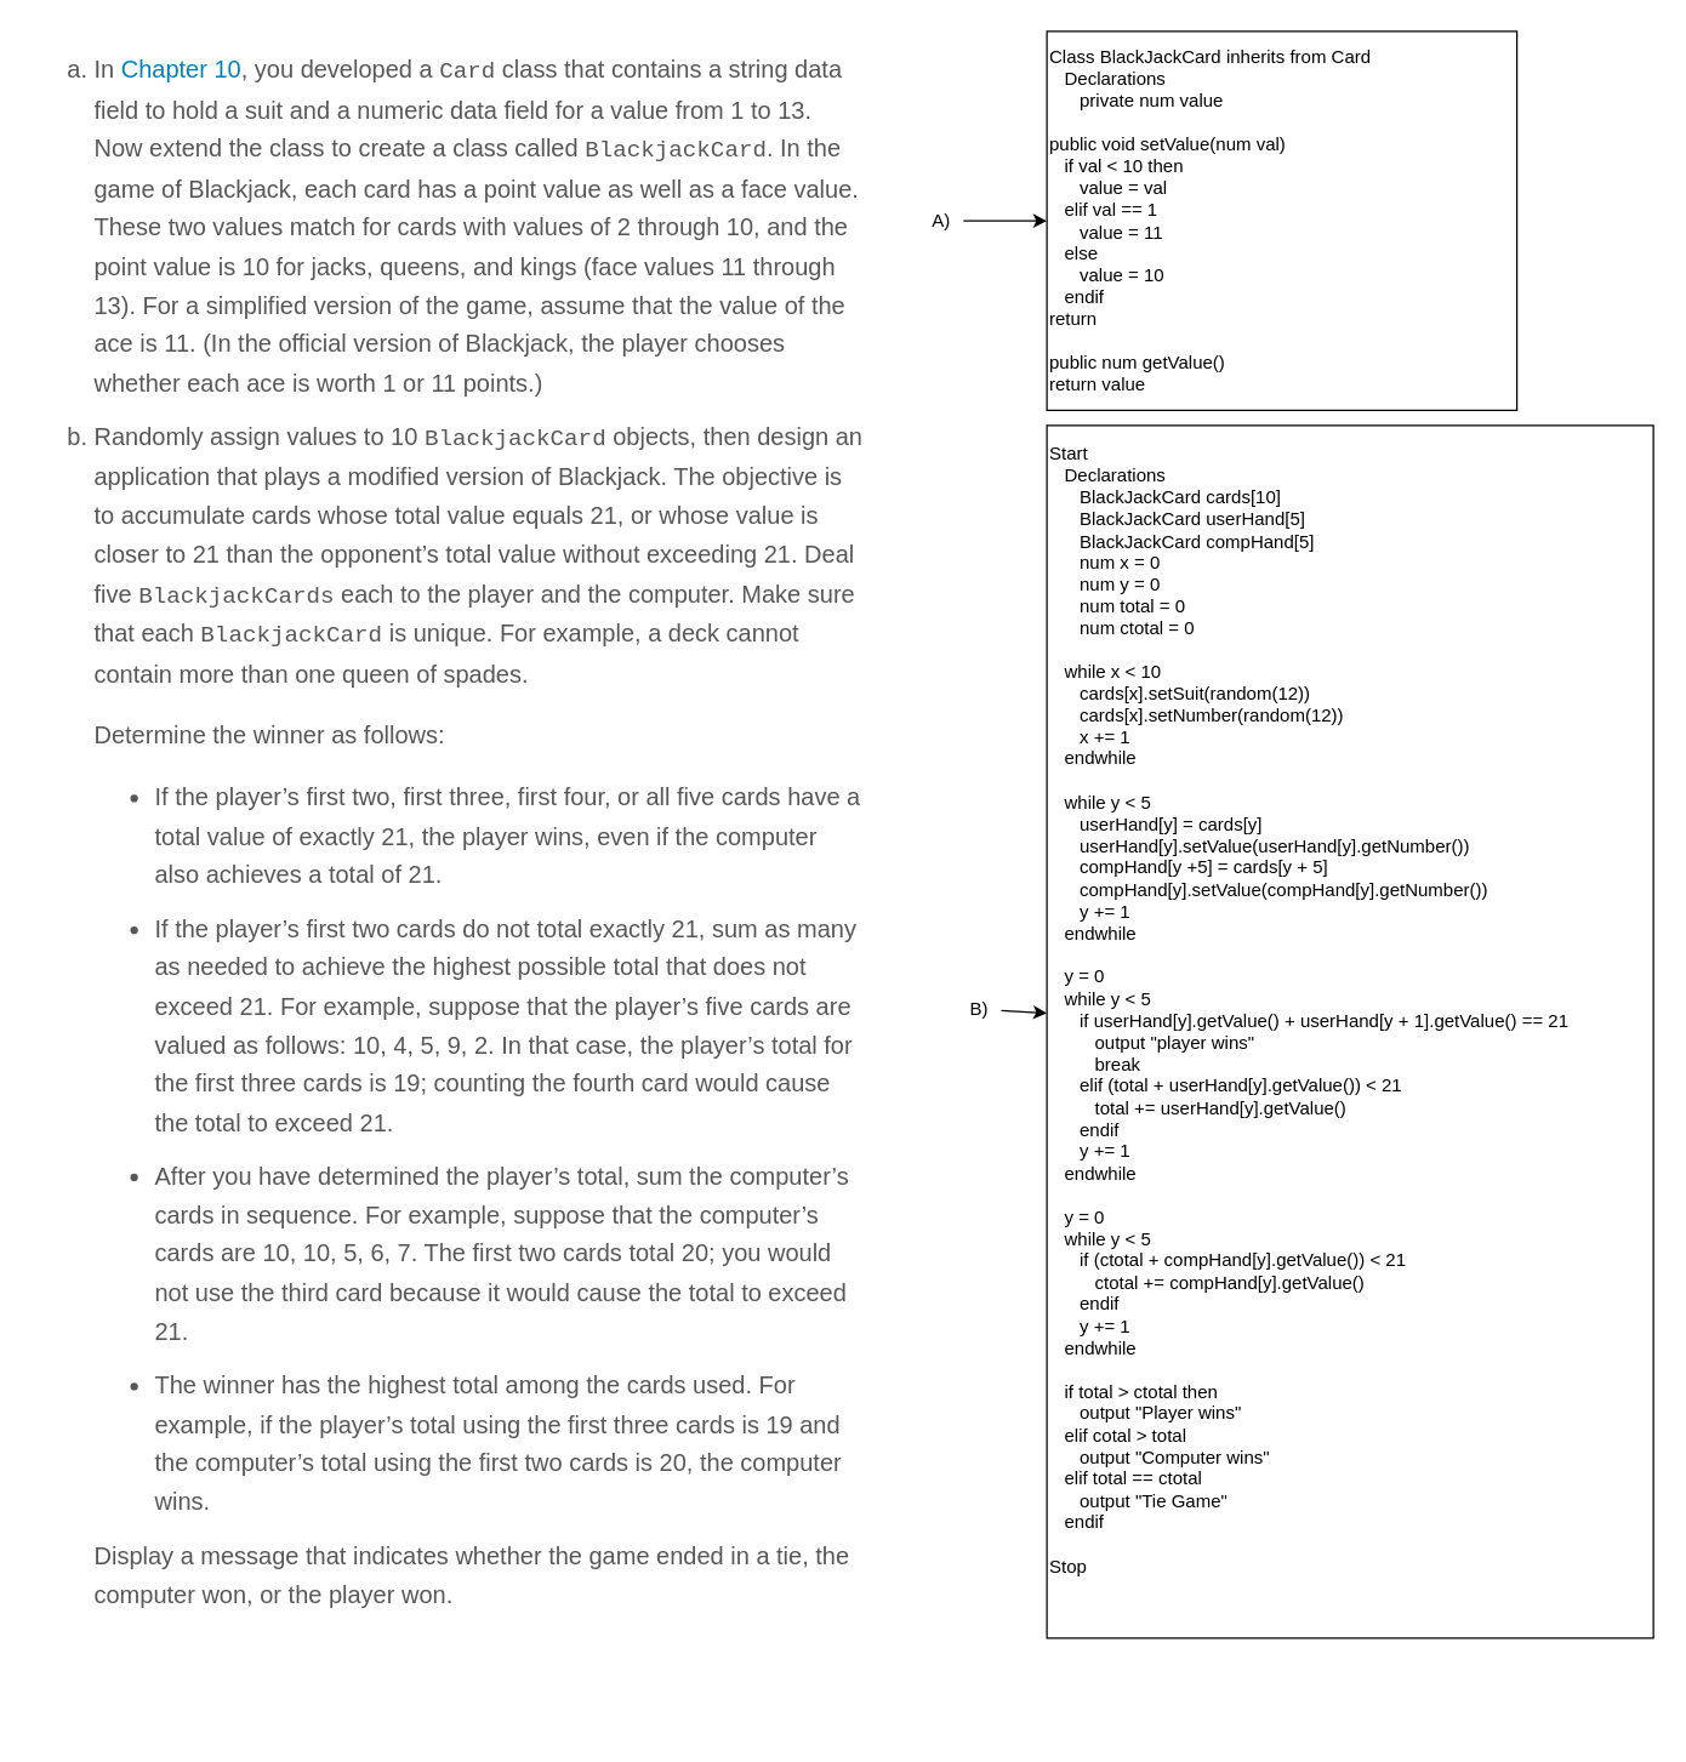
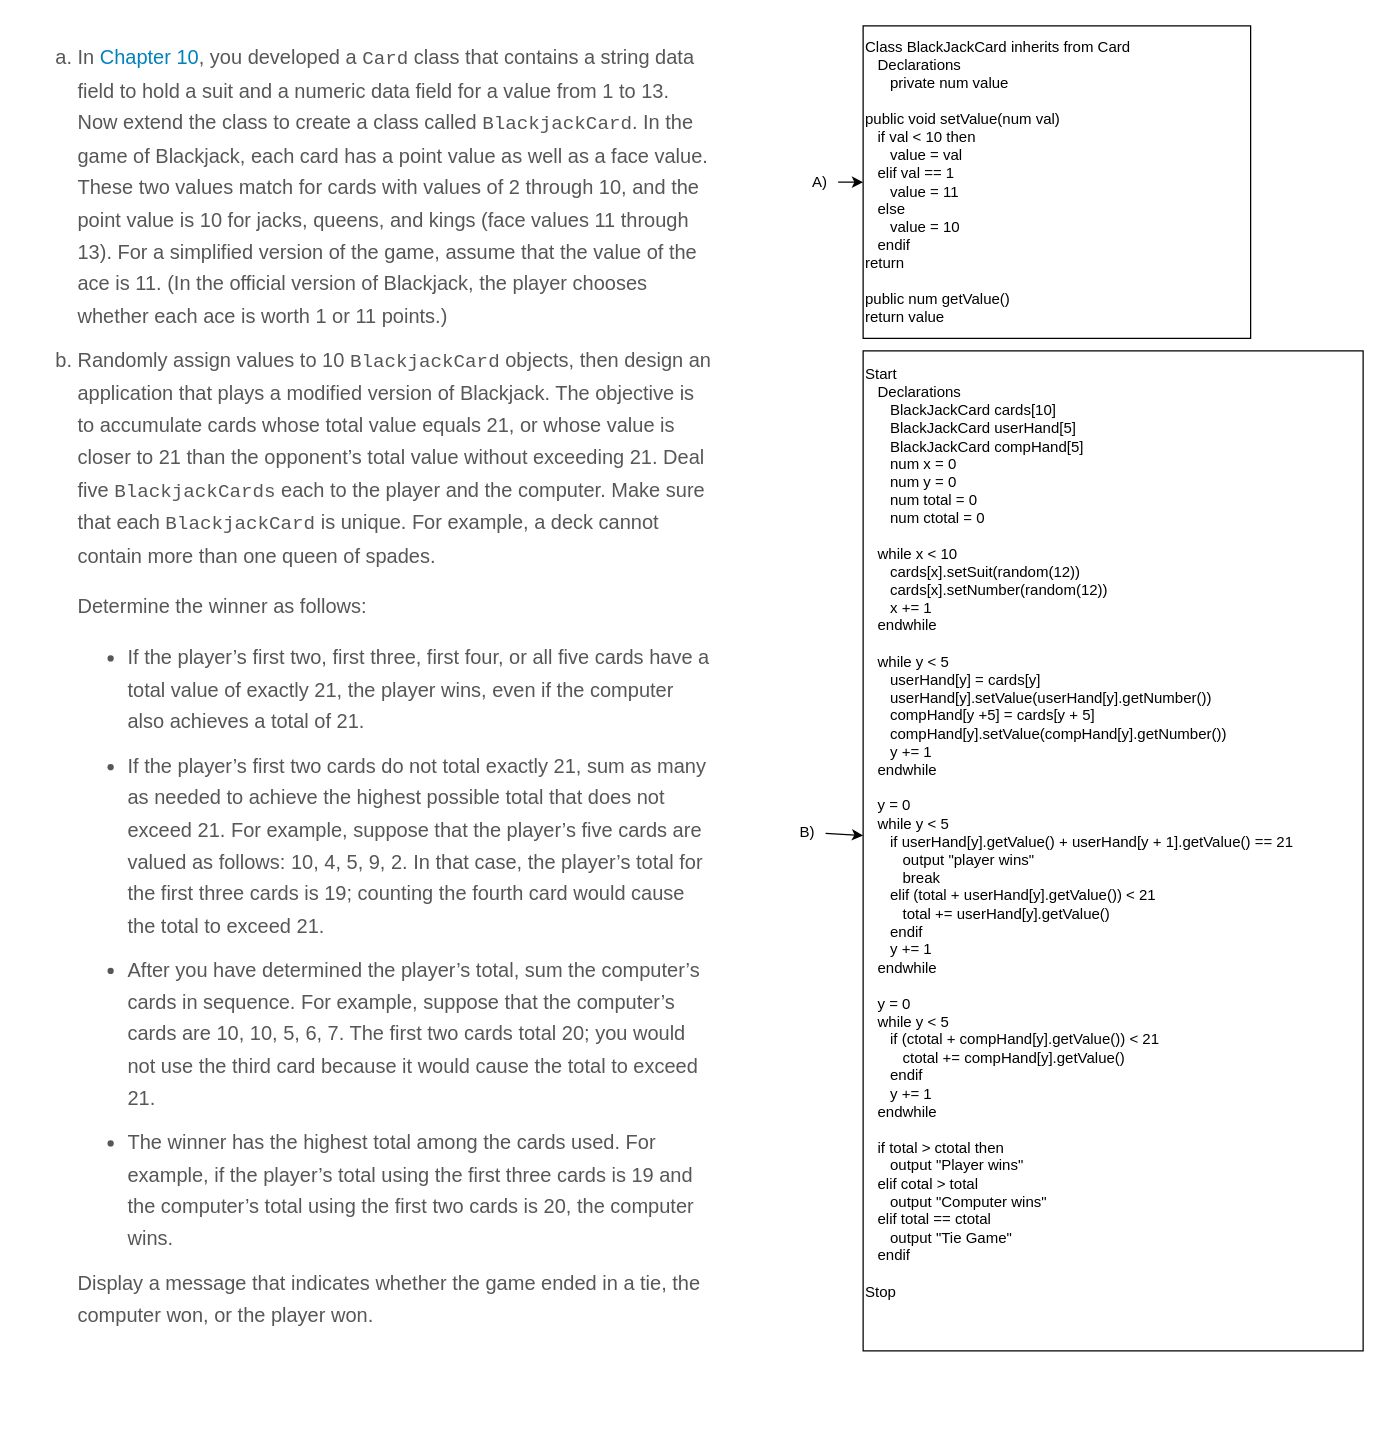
  <mxCell id="0" />
  <mxCell id="1" parent="0" />
  <mxCell id="2" value="&lt;ol class=&quot;latin&quot; id=&quot;NRGRAY9LJAZSRPAUK775&quot; style=&quot;box-sizing: border-box; line-height: 1.8; color: rgb(87, 87, 87); padding: 0px 0px 0px 40px; clear: left; margin: 6px 0px; list-style-type: lower-latin; font-size: 16px; font-style: normal; font-weight: 400; letter-spacing: normal; text-align: left; text-indent: 0px; text-transform: none; word-spacing: 0px; background-color: rgb(255, 255, 255);&quot;&gt;&lt;li id=&quot;MSQG9Y9VJZMWYHM84947&quot; style=&quot;box-sizing: border-box ; font-family: , &amp;quot;cambria&amp;quot; , &amp;quot;times new roman&amp;quot; , &amp;quot;times&amp;quot; , serif ; line-height: 1.6 ; color: rgb(87 , 87 , 87) ; margin: 0px 0px 10px ; padding: 0px ; list-style: lower-latin&quot;&gt;&lt;p id=&quot;UFEX28RY4TF9XMLJB988&quot; style=&quot;box-sizing: border-box ; font-family: , &amp;quot;cambria&amp;quot; , &amp;quot;times new roman&amp;quot; , &amp;quot;times&amp;quot; , serif ; line-height: 1.6 ; color: rgb(87 , 87 , 87) ; margin: 0px ; padding: 0px&quot;&gt;In&lt;span&gt;&amp;nbsp;&lt;/span&gt;&lt;a style=&quot;box-sizing: border-box ; color: rgb(0 , 129 , 188) ; text-decoration: none ; background-color: transparent ; overflow-wrap: break-word&quot;&gt;Chapter 10&lt;/a&gt;, you developed a&lt;span&gt;&amp;nbsp;&lt;/span&gt;&lt;span class=&quot;monofont&quot; style=&quot;box-sizing: border-box ; font-family: &amp;quot;andale mono&amp;quot; , &amp;quot;courier new&amp;quot; , &amp;quot;courier&amp;quot; ; font-size: 15.36px&quot;&gt;Card&lt;/span&gt;&lt;span&gt;&amp;nbsp;&lt;/span&gt;class that contains a string data field to hold a suit and a numeric data field for a value from 1 to 13. Now extend the class to create a class called&lt;span&gt;&amp;nbsp;&lt;/span&gt;&lt;span class=&quot;monofont&quot; style=&quot;box-sizing: border-box ; font-family: &amp;quot;andale mono&amp;quot; , &amp;quot;courier new&amp;quot; , &amp;quot;courier&amp;quot; ; font-size: 15.36px&quot;&gt;BlackjackCard&lt;/span&gt;. In the game of Blackjack, each card has a point value as well as a face value. These two values match for cards with values of 2 through 10, and the point value is 10 for jacks, queens, and kings (face values 11 through 13). For a simplified version of the game, assume that the value of the ace is 11. (In the official version of Blackjack, the player chooses whether each ace is worth 1 or 11 points.)&lt;/p&gt;&lt;/li&gt;&lt;li id=&quot;TAQFK14PNUZBGUMYB290&quot; style=&quot;box-sizing: border-box ; font-family: , &amp;quot;cambria&amp;quot; , &amp;quot;times new roman&amp;quot; , &amp;quot;times&amp;quot; , serif ; line-height: 1.6 ; color: rgb(87 , 87 , 87) ; margin: 0px 0px 10px ; padding: 0px ; list-style: lower-latin&quot;&gt;&lt;p id=&quot;VUWCYHZVL9G1Z1CKZ970&quot; style=&quot;box-sizing: border-box ; font-family: , &amp;quot;cambria&amp;quot; , &amp;quot;times new roman&amp;quot; , &amp;quot;times&amp;quot; , serif ; line-height: 1.6 ; color: rgb(87 , 87 , 87) ; margin: 0px 0px 15px ; padding: 0px&quot;&gt;Randomly assign values to 10&lt;span&gt;&amp;nbsp;&lt;/span&gt;&lt;span class=&quot;monofont&quot; style=&quot;box-sizing: border-box ; font-family: &amp;quot;andale mono&amp;quot; , &amp;quot;courier new&amp;quot; , &amp;quot;courier&amp;quot; ; font-size: 15.36px&quot;&gt;BlackjackCard&lt;/span&gt;&lt;span&gt;&amp;nbsp;&lt;/span&gt;objects, then design an application that plays a modified version of Blackjack. The objective is to accumulate cards whose total value equals 21, or whose value is closer to 21 than the opponent’s total value without exceeding 21. Deal five&lt;span&gt;&amp;nbsp;&lt;/span&gt;&lt;span class=&quot;monofont&quot; style=&quot;box-sizing: border-box ; font-family: &amp;quot;andale mono&amp;quot; , &amp;quot;courier new&amp;quot; , &amp;quot;courier&amp;quot; ; font-size: 15.36px&quot;&gt;BlackjackCards&lt;/span&gt;&lt;span&gt;&amp;nbsp;&lt;/span&gt;each to the player and the computer. Make sure that each&lt;span&gt;&amp;nbsp;&lt;/span&gt;&lt;span class=&quot;monofont&quot; style=&quot;box-sizing: border-box ; font-family: &amp;quot;andale mono&amp;quot; , &amp;quot;courier new&amp;quot; , &amp;quot;courier&amp;quot; ; font-size: 15.36px&quot;&gt;BlackjackCard&lt;/span&gt;&lt;span&gt;&amp;nbsp;&lt;/span&gt;is unique. For example, a deck cannot contain more than one queen of spades.&lt;/p&gt;&lt;a name=&quot;PageEnd_505&quot; style=&quot;box-sizing: border-box ; color: rgb(0 , 129 , 188) ; text-decoration: none ; background-color: transparent ; overflow-wrap: break-word&quot;&gt;&lt;/a&gt;&lt;p id=&quot;FQHH0FVTL7K35GFDK007&quot; style=&quot;box-sizing: border-box ; font-family: , &amp;quot;cambria&amp;quot; , &amp;quot;times new roman&amp;quot; , &amp;quot;times&amp;quot; , serif ; line-height: 1.6 ; color: rgb(87 , 87 , 87) ; margin: 0px 0px 15px ; padding: 0px&quot;&gt;Determine the winner as follows:&lt;/p&gt;&lt;ul id=&quot;HZLCM00RJ9V9MXXE1533&quot; style=&quot;box-sizing: border-box ; margin: 6px 0px ; padding: 0px 0px 0px 40px ; list-style: disc ; clear: left&quot;&gt;&lt;li id=&quot;CJGQ8LKY5DTYY9691919&quot; style=&quot;box-sizing: border-box ; font-family: , &amp;quot;cambria&amp;quot; , &amp;quot;times new roman&amp;quot; , &amp;quot;times&amp;quot; , serif ; line-height: 1.6 ; color: rgb(87 , 87 , 87) ; margin: 0px 0px 10px ; padding: 0px ; list-style: disc&quot;&gt;&lt;p id=&quot;SFTE786DWSR22DLHV778&quot; style=&quot;box-sizing: border-box ; font-family: , &amp;quot;cambria&amp;quot; , &amp;quot;times new roman&amp;quot; , &amp;quot;times&amp;quot; , serif ; line-height: 1.6 ; color: rgb(87 , 87 , 87) ; margin: 0px ; padding: 0px&quot;&gt;If the player’s first two, first three, first four, or all five cards have a total value of exactly 21, the player wins, even if the computer also achieves a total of 21.&lt;/p&gt;&lt;/li&gt;&lt;li id=&quot;PUDGK5HZLSPJ3QQDF097&quot; style=&quot;box-sizing: border-box ; font-family: , &amp;quot;cambria&amp;quot; , &amp;quot;times new roman&amp;quot; , &amp;quot;times&amp;quot; , serif ; line-height: 1.6 ; color: rgb(87 , 87 , 87) ; margin: 0px 0px 10px ; padding: 0px ; list-style: disc&quot;&gt;&lt;p id=&quot;KZPGV5AN8C4C087EQ868&quot; style=&quot;box-sizing: border-box ; font-family: , &amp;quot;cambria&amp;quot; , &amp;quot;times new roman&amp;quot; , &amp;quot;times&amp;quot; , serif ; line-height: 1.6 ; color: rgb(87 , 87 , 87) ; margin: 0px ; padding: 0px&quot;&gt;If the player’s first two cards do not total exactly 21, sum as many as needed to achieve the highest possible total that does not exceed 21. For example, suppose that the player’s five cards are valued as follows: 10, 4, 5, 9, 2. In that case, the player’s total for the first three cards is 19; counting the fourth card would cause the total to exceed 21.&lt;/p&gt;&lt;/li&gt;&lt;li id=&quot;KKBUN3D8VNZNCPX5N293&quot; style=&quot;box-sizing: border-box ; font-family: , &amp;quot;cambria&amp;quot; , &amp;quot;times new roman&amp;quot; , &amp;quot;times&amp;quot; , serif ; line-height: 1.6 ; color: rgb(87 , 87 , 87) ; margin: 0px 0px 10px ; padding: 0px ; list-style: disc&quot;&gt;&lt;p id=&quot;CJTQ8AT6A1JLHRGF6422&quot; style=&quot;box-sizing: border-box ; font-family: , &amp;quot;cambria&amp;quot; , &amp;quot;times new roman&amp;quot; , &amp;quot;times&amp;quot; , serif ; line-height: 1.6 ; color: rgb(87 , 87 , 87) ; margin: 0px ; padding: 0px&quot;&gt;After you have determined the player’s total, sum the computer’s cards in sequence. For example, suppose that the computer’s cards are 10, 10, 5, 6, 7. The first two cards total 20; you would not use the third card because it would cause the total to exceed 21.&lt;/p&gt;&lt;/li&gt;&lt;li id=&quot;KCASKJFQESE0W6FHX240&quot; style=&quot;box-sizing: border-box ; font-family: , &amp;quot;cambria&amp;quot; , &amp;quot;times new roman&amp;quot; , &amp;quot;times&amp;quot; , serif ; line-height: 1.6 ; color: rgb(87 , 87 , 87) ; margin: 0px 0px 10px ; padding: 0px ; list-style: disc&quot;&gt;&lt;p id=&quot;BMZVYUVUWNPG9BLMS483&quot; style=&quot;box-sizing: border-box ; font-family: , &amp;quot;cambria&amp;quot; , &amp;quot;times new roman&amp;quot; , &amp;quot;times&amp;quot; , serif ; line-height: 1.6 ; color: rgb(87 , 87 , 87) ; margin: 0px ; padding: 0px&quot;&gt;The winner has the highest total among the cards used. For example, if the player’s total using the first three cards is 19 and the computer’s total using the first two cards is 20, the computer wins.&lt;/p&gt;&lt;/li&gt;&lt;/ul&gt;&lt;p id=&quot;MNPFRMEQ2YLYEWWU0179&quot; style=&quot;box-sizing: border-box ; font-family: , &amp;quot;cambria&amp;quot; , &amp;quot;times new roman&amp;quot; , &amp;quot;times&amp;quot; , serif ; line-height: 1.6 ; color: rgb(87 , 87 , 87) ; margin: 0px 0px 15px ; padding: 0px&quot;&gt;Display a message that indicates whether the game ended in a tie, the computer won, or the player won.&lt;/p&gt;&lt;/li&gt;&lt;/ol&gt;" style="text;whiteSpace=wrap;html=1;" parent="1" vertex="1"><mxGeometry x="20" y="20" width="550" height="1120" as="geometry" /></mxCell>
  <mxCell id="3" value="Class BlackJackCard inherits from Card&lt;br&gt;&amp;nbsp; &amp;nbsp;Declarations&lt;br&gt;&amp;nbsp; &amp;nbsp; &amp;nbsp; private num value&lt;br&gt;&lt;br&gt;public void setValue(num val)&lt;br&gt;&amp;nbsp; &amp;nbsp;if val &amp;lt; 10 then&lt;br&gt;&amp;nbsp; &amp;nbsp; &amp;nbsp; value = val&lt;br&gt;&amp;nbsp; &amp;nbsp;elif val == 1&lt;br&gt;&amp;nbsp; &amp;nbsp; &amp;nbsp; value = 11&lt;br&gt;&amp;nbsp; &amp;nbsp;else&lt;br&gt;&amp;nbsp; &amp;nbsp; &amp;nbsp; value = 10&lt;br&gt;&amp;nbsp; &amp;nbsp;endif&lt;br&gt;return&lt;br&gt;&lt;br&gt;public num getValue()&lt;br&gt;return value" style="whiteSpace=wrap;html=1;align=left;" vertex="1" parent="1"><mxGeometry x="690" y="20" width="310" height="250" as="geometry" /></mxCell>
  <mxCell id="4" value="" style="edgeStyle=none;html=1;" edge="1" parent="1" source="5" target="3"><mxGeometry relative="1" as="geometry" /></mxCell>
- <mxCell id="5" value="A)" style="text;html=1;align=center;verticalAlign=middle;resizable=0;points=[];autosize=1;strokeColor=none;fillColor=none;" vertex="1" parent="1"><mxGeometry x="605" y="135" width="30" height="20" as="geometry" /></mxCell>
+ <mxCell id="5" value="A)" style="text;html=1;align=center;verticalAlign=middle;resizable=0;points=[];autosize=1;strokeColor=none;fillColor=none;" vertex="1" parent="1"><mxGeometry x="640" y="135" width="30" height="20" as="geometry" /></mxCell>
  <mxCell id="6" value="" style="edgeStyle=none;html=1;" edge="1" parent="1" source="7" target="8"><mxGeometry relative="1" as="geometry" /></mxCell>
  <mxCell id="7" value="B)" style="text;html=1;align=center;verticalAlign=middle;resizable=0;points=[];autosize=1;strokeColor=none;fillColor=none;" vertex="1" parent="1"><mxGeometry x="630" y="655" width="30" height="20" as="geometry" /></mxCell>
  <mxCell id="8" value="Start&amp;nbsp;&lt;br&gt;&amp;nbsp; &amp;nbsp;Declarations&lt;br&gt;&amp;nbsp; &amp;nbsp; &amp;nbsp; BlackJackCard cards[10]&lt;br&gt;&amp;nbsp; &amp;nbsp; &amp;nbsp; BlackJackCard userHand[5]&lt;br&gt;&amp;nbsp; &amp;nbsp; &amp;nbsp; BlackJackCard compHand[5]&lt;br&gt;&amp;nbsp; &amp;nbsp; &amp;nbsp; num x = 0&amp;nbsp;&lt;br&gt;&amp;nbsp; &amp;nbsp; &amp;nbsp; num y = 0&lt;br&gt;&amp;nbsp; &amp;nbsp; &amp;nbsp; num total = 0&lt;br&gt;&amp;nbsp; &amp;nbsp; &amp;nbsp; num ctotal = 0&lt;br&gt;&lt;br&gt;&amp;nbsp; &amp;nbsp;while x &amp;lt; 10&lt;br&gt;&amp;nbsp; &amp;nbsp; &amp;nbsp; cards[x].setSuit(random(12))&lt;br&gt;&amp;nbsp; &amp;nbsp; &amp;nbsp; cards[x].setNumber(random(12))&lt;br&gt;&amp;nbsp; &amp;nbsp; &amp;nbsp; x += 1&lt;br&gt;&amp;nbsp; &amp;nbsp;endwhile&lt;br&gt;&amp;nbsp; &amp;nbsp;&lt;br&gt;&amp;nbsp; &amp;nbsp;while y &amp;lt; 5&lt;br&gt;&amp;nbsp; &amp;nbsp; &amp;nbsp; userHand[y] = cards[y]&lt;br&gt;&amp;nbsp; &amp;nbsp; &amp;nbsp; userHand[y].setValue(userHand[y].getNumber())&lt;br&gt;&amp;nbsp; &amp;nbsp; &amp;nbsp; compHand[y +5] = cards[y + 5]&lt;br&gt;&amp;nbsp; &amp;nbsp; &amp;nbsp; compHand[y].setValue(compHand[y].getNumber())&lt;br&gt;&amp;nbsp; &amp;nbsp; &amp;nbsp; y += 1&lt;br&gt;&amp;nbsp; &amp;nbsp;endwhile&lt;br&gt;&amp;nbsp; &amp;nbsp;&lt;br&gt;&amp;nbsp; &amp;nbsp;y = 0&lt;br&gt;&amp;nbsp; &amp;nbsp;while y &amp;lt; 5&lt;br&gt;&amp;nbsp; &amp;nbsp; &amp;nbsp; if userHand[y].getValue() + userHand[y + 1].getValue() == 21&lt;br&gt;&amp;nbsp; &amp;nbsp; &amp;nbsp; &amp;nbsp; &amp;nbsp;output &quot;player wins&quot;&lt;br&gt;&amp;nbsp; &amp;nbsp; &amp;nbsp; &amp;nbsp; &amp;nbsp;break&lt;br&gt;&amp;nbsp; &amp;nbsp; &amp;nbsp; elif (total + userHand[y].getValue()) &amp;lt; 21&lt;br&gt;&amp;nbsp; &amp;nbsp; &amp;nbsp; &amp;nbsp; &amp;nbsp;total += userHand[y].getValue()&lt;br&gt;&amp;nbsp; &amp;nbsp; &amp;nbsp; endif&lt;br&gt;&amp;nbsp; &amp;nbsp; &amp;nbsp; y += 1&lt;br&gt;&amp;nbsp; &amp;nbsp;endwhile&lt;br&gt;&lt;br&gt;&amp;nbsp; &amp;nbsp;y = 0&lt;br&gt;&amp;nbsp; &amp;nbsp;while y &amp;lt; 5&lt;br&gt;&amp;nbsp; &amp;nbsp; &amp;nbsp; if (ctotal + compHand[y].getValue()) &amp;lt; 21&lt;br&gt;&amp;nbsp; &amp;nbsp; &amp;nbsp; &amp;nbsp; &amp;nbsp;ctotal += compHand[y].getValue()&lt;br&gt;&amp;nbsp; &amp;nbsp; &amp;nbsp; endif&lt;br&gt;&amp;nbsp; &amp;nbsp; &amp;nbsp; y += 1&lt;br&gt;&amp;nbsp; &amp;nbsp;endwhile&lt;br&gt;&lt;br&gt;&amp;nbsp; &amp;nbsp;if total &amp;gt; ctotal then&lt;br&gt;&amp;nbsp; &amp;nbsp; &amp;nbsp; output &quot;Player wins&quot;&lt;br&gt;&amp;nbsp; &amp;nbsp;elif cotal &amp;gt; total&amp;nbsp;&lt;br&gt;&amp;nbsp; &amp;nbsp; &amp;nbsp; output &quot;Computer wins&quot;&lt;br&gt;&amp;nbsp; &amp;nbsp;elif total == ctotal&amp;nbsp;&lt;br&gt;&amp;nbsp; &amp;nbsp; &amp;nbsp; output &quot;Tie Game&quot;&lt;br&gt;&amp;nbsp; &amp;nbsp;endif&lt;br&gt;&lt;br&gt;Stop&lt;br&gt;&amp;nbsp; &amp;nbsp; &amp;nbsp;&amp;nbsp;&lt;br&gt;&amp;nbsp; &amp;nbsp; &amp;nbsp;&amp;nbsp;" style="whiteSpace=wrap;html=1;align=left;" vertex="1" parent="1"><mxGeometry x="690" y="280" width="400" height="800" as="geometry" /></mxCell>
